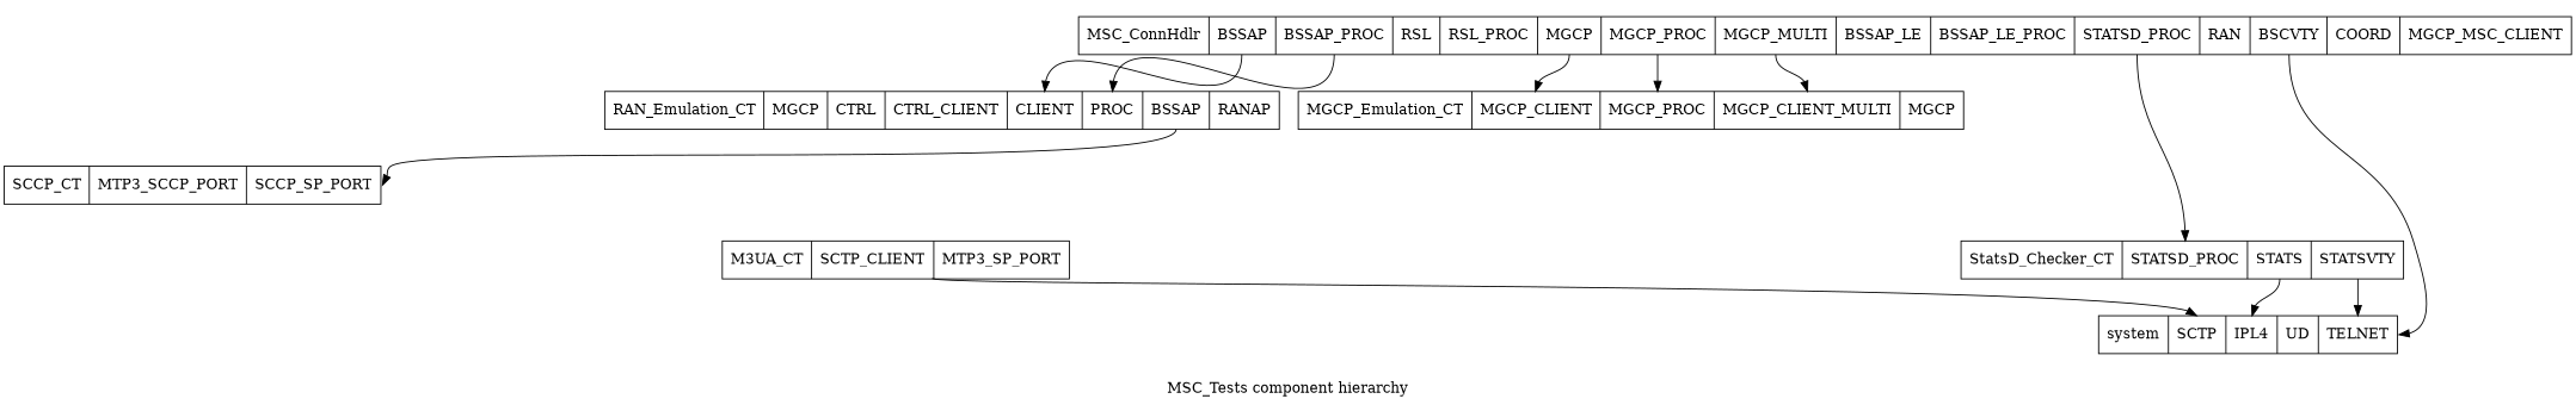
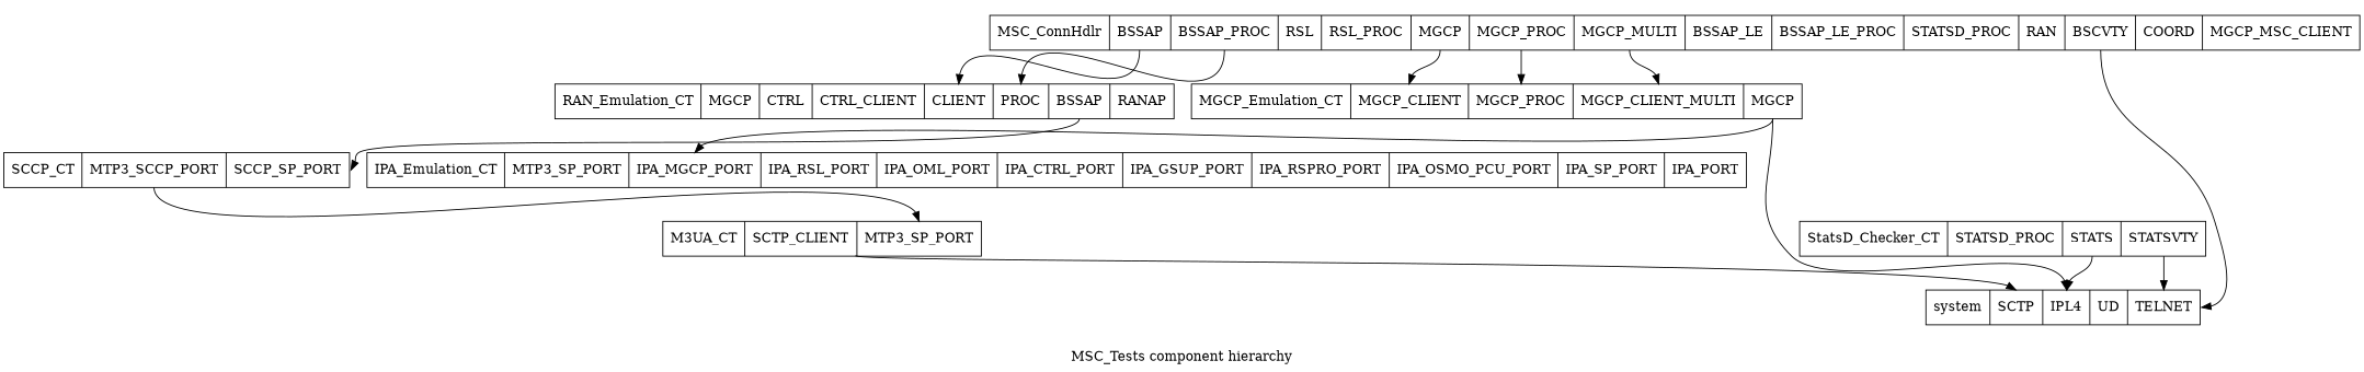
  digraph {
    label="MSC_Tests component hierarchy"
    rankdir=TB
    node [shape=record]
    edge [headport=TELNET tailport=MGCP]
    n1 [label="<f0> MSC_ConnHdlr | <BSSAP> BSSAP | <BSSAP_PROC> BSSAP_PROC | <RSL> RSL | <RSL_PROC> RSL_PROC | <MGCP> MGCP | <MGCP_PROC> MGCP_PROC | <MGCP_MULTI> MGCP_MULTI | <BSSAP_LE> BSSAP_LE | <BSSAP_LE_PROC> BSSAP_LE_PROC | <STATSD_PROC> STATSD_PROC | <RAN> RAN | <BSCVTY> BSCVTY | <COORD> COORD | <MGCP_MSC_CLIENT> MGCP_MSC_CLIENT"]
    n2 [label="<f0> RAN_Emulation_CT | <MGCP> MGCP | <CTRL> CTRL | <CTRL_CLIENT> CTRL_CLIENT | <CLIENT> CLIENT | <PROC> PROC | <BSSAP> BSSAP | <RANAP> RANAP"]
    n3 [label="<f0> system | <SCTP> SCTP | <IPL4> IPL4 | <UD> UD | <TELNET> TELNET"]
    n4 [label="<f0> StatsD_Checker_CT | <STATSD_PROC> STATSD_PROC | <STATS> STATS | <STATSVTY> STATSVTY"]
    n5 [label="<f0> MGCP_Emulation_CT | <MGCP_CLIENT> MGCP_CLIENT | <MGCP_PROC> MGCP_PROC | <MGCP_CLIENT_MULTI> MGCP_CLIENT_MULTI | <MGCP> MGCP"]
    n6 [label="<f0> SCCP_CT | <MTP3_SCCP_PORT> MTP3_SCCP_PORT | <SCCP_SP_PORT> SCCP_SP_PORT"]
+   n7 [label="<f0> IPA_Emulation_CT | <MTP3_SP_PORT> MTP3_SP_PORT | <IPA_MGCP_PORT> IPA_MGCP_PORT | <IPA_RSL_PORT> IPA_RSL_PORT | <IPA_OML_PORT> IPA_OML_PORT | <IPA_CTRL_PORT> IPA_CTRL_PORT | <IPA_GSUP_PORT> IPA_GSUP_PORT | <IPA_RSPRO_PORT> IPA_RSPRO_PORT | <IPA_OSMO_PCU_PORT> IPA_OSMO_PCU_PORT | <IPA_SP_PORT> IPA_SP_PORT | <IPA_PORT> IPA_PORT"]
    n8 [label="<f0> M3UA_CT | <STCP_PORT> SCTP_CLIENT | <MTP3_SP_PORT> MTP3_SP_PORT"]
    n1 -> n2 [headport=CLIENT tailport=BSSAP]
    n1 -> n2 [headport=PROC tailport=BSSAP_PROC]
    n1 -> n3 [tailport=BSCVTY]
-   n1 -> n4 [headport=STATSD_PROC tailport=STATSD_PROC]
    n1 -> n5 [headport=MGCP_CLIENT]
    n1 -> n5 [headport=MGCP_PROC tailport=MGCP_PROC]
    n1 -> n5 [headport=MGCP_CLIENT_MULTI tailport=MGCP_MULTI]
    n2 -> n6 [headport=SCCP_SP_PORT tailport=BSSAP]
    n4 -> n3 [headport=IPL4 tailport=STATS]
    n4 -> n3 [tailport=STATSVTY]
+   n5 -> n3 [headport=IPL4]
+   n5 -> n7 [headport=IPA_MGCP_PORT]
+   n6 -> n8 [headport=MTP3_SP_PORT tailport=MTP3_SCCP_PORT]
    n8 -> n3 [headport=SCTP tailport=SCTP_PORT]
  }
